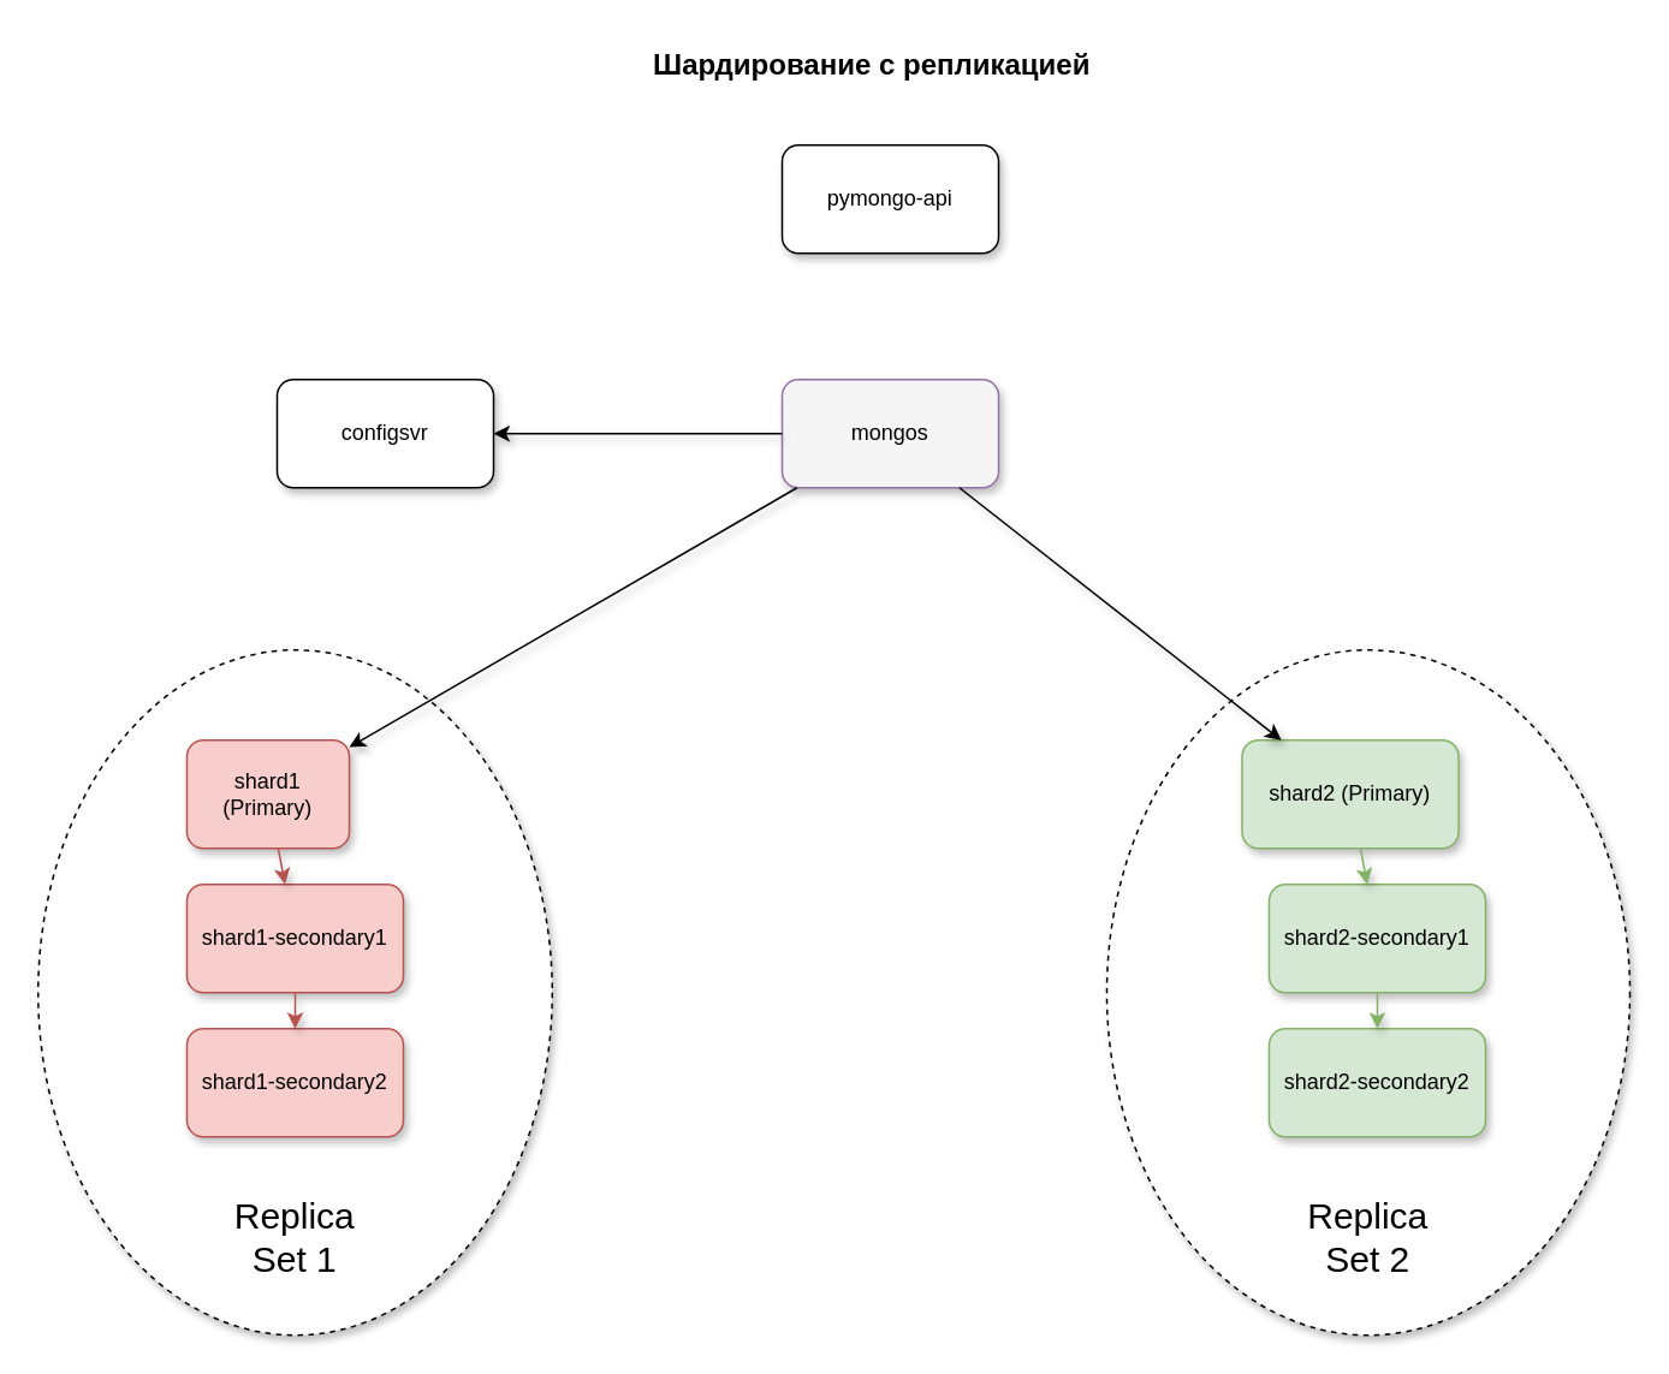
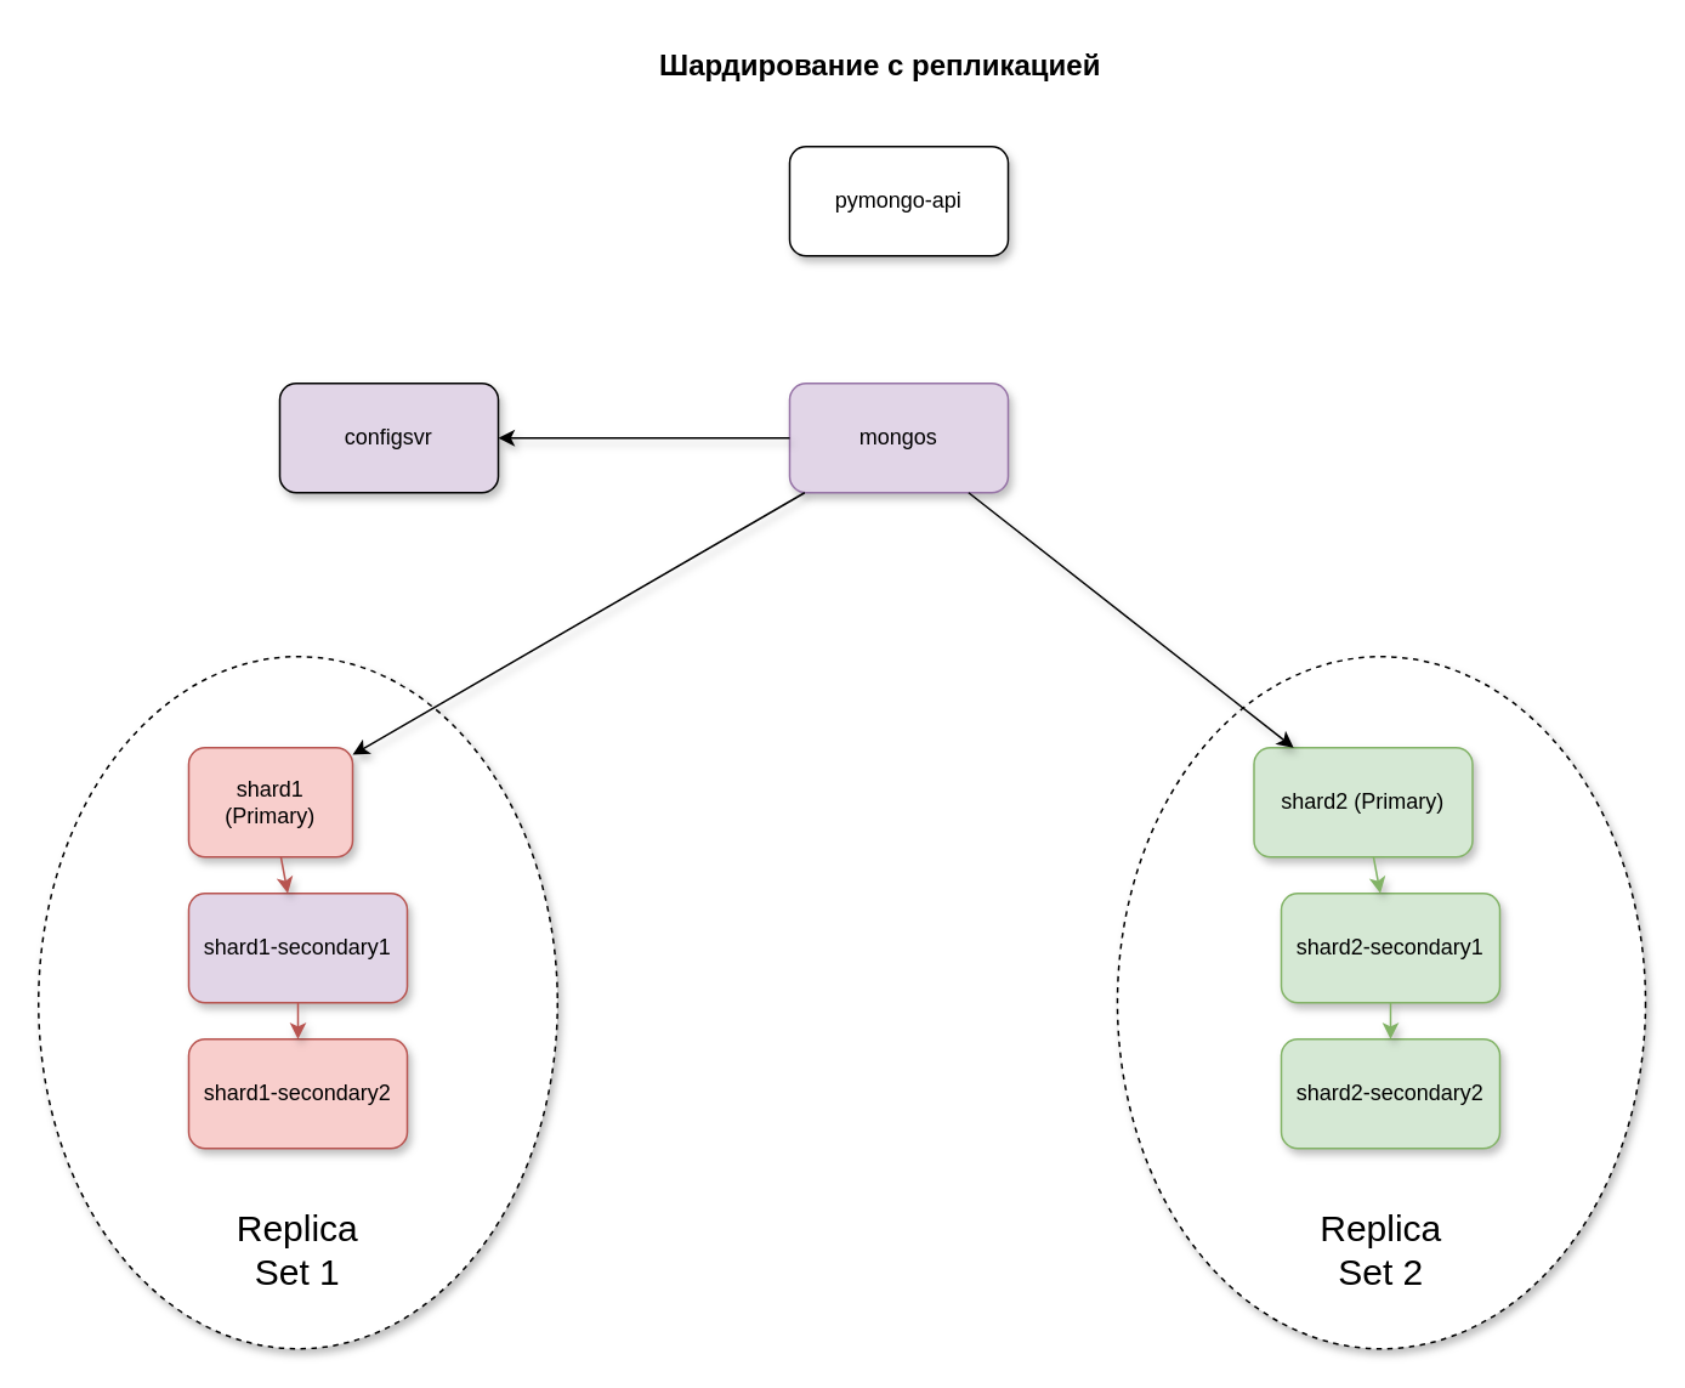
  <mxCell id="0" />
  <mxCell id="1" parent="0" />
  <mxCell id="2" value="" style="ellipse;whiteSpace=wrap;html=1;dashed=1;shadow=1;" parent="1" vertex="1"><mxGeometry x="613" y="360" width="290" height="380" as="geometry" /></mxCell>
  <mxCell id="3" value="" style="ellipse;whiteSpace=wrap;html=1;dashed=1;shadow=1;" parent="1" vertex="1"><mxGeometry x="20.5" y="360" width="285" height="380" as="geometry" /></mxCell>
  <mxCell id="4" value="pymongo-api" style="rounded=1;whiteSpace=wrap;html=1;shadow=1;" parent="1" vertex="1"><mxGeometry x="433" y="80" width="120" height="60" as="geometry" /></mxCell>
- <mxCell id="5" value="configsvr" style="rounded=1;whiteSpace=wrap;html=1;shadow=1;" parent="1" vertex="1"><mxGeometry x="153" y="210" width="120" height="60" as="geometry" /></mxCell>
- <mxCell id="6" value="mongos" style="rounded=1;whiteSpace=wrap;html=1;fillColor=#f5f5f5;strokeColor=#9673a6;shadow=1;" parent="1" vertex="1"><mxGeometry x="433" y="210" width="120" height="60" as="geometry" /></mxCell>
+ <mxCell id="5" value="configsvr" style="rounded=1;whiteSpace=wrap;html=1;shadow=1;fillColor=#e1d5e7;" parent="1" vertex="1"><mxGeometry x="153" y="210" width="120" height="60" as="geometry" /></mxCell>
+ <mxCell id="6" value="mongos" style="rounded=1;whiteSpace=wrap;html=1;fillColor=#e1d5e7;strokeColor=#9673a6;shadow=1;" parent="1" vertex="1"><mxGeometry x="433" y="210" width="120" height="60" as="geometry" /></mxCell>
  <mxCell id="7" value="shard1 (Primary)" style="rounded=1;whiteSpace=wrap;html=1;fillColor=#f8cecc;strokeColor=#b85450;shadow=1;" parent="1" vertex="1"><mxGeometry x="103" y="410" width="90" height="60" as="geometry" /></mxCell>
- <mxCell id="8" value="shard1-secondary1" style="rounded=1;whiteSpace=wrap;html=1;fillColor=#f8cecc;strokeColor=#b85450;shadow=1;" parent="1" vertex="1"><mxGeometry x="103" y="490" width="120" height="60" as="geometry" /></mxCell>
+ <mxCell id="8" value="shard1-secondary1" style="rounded=1;whiteSpace=wrap;html=1;fillColor=#e1d5e7;strokeColor=#b85450;shadow=1;" parent="1" vertex="1"><mxGeometry x="103" y="490" width="120" height="60" as="geometry" /></mxCell>
  <mxCell id="9" value="shard1-secondary2" style="rounded=1;whiteSpace=wrap;html=1;fillColor=#f8cecc;strokeColor=#b85450;shadow=1;" parent="1" vertex="1"><mxGeometry x="103" y="570" width="120" height="60" as="geometry" /></mxCell>
  <mxCell id="10" value="shard2 (Primary)" style="rounded=1;whiteSpace=wrap;html=1;fillColor=#d5e8d4;strokeColor=#82b366;shadow=1;" parent="1" vertex="1"><mxGeometry x="688" y="410" width="120" height="60" as="geometry" /></mxCell>
  <mxCell id="11" value="shard2-secondary1" style="rounded=1;whiteSpace=wrap;html=1;fillColor=#d5e8d4;strokeColor=#82b366;shadow=1;" parent="1" vertex="1"><mxGeometry x="703" y="490" width="120" height="60" as="geometry" /></mxCell>
  <mxCell id="12" value="shard2-secondary2" style="rounded=1;whiteSpace=wrap;html=1;fillColor=#d5e8d4;strokeColor=#82b366;shadow=1;" parent="1" vertex="1"><mxGeometry x="703" y="570" width="120" height="60" as="geometry" /></mxCell>
  <mxCell id="13" value="" style="endArrow=classic;html=1;rounded=0;shadow=1;" parent="1" source="6" target="5" edge="1"><mxGeometry width="50" height="50" relative="1" as="geometry"><mxPoint x="393" y="240" as="sourcePoint" /><mxPoint x="273" y="240" as="targetPoint" /></mxGeometry></mxCell>
  <mxCell id="14" value="" style="endArrow=classic;html=1;rounded=0;shadow=1;" parent="1" source="6" target="7" edge="1"><mxGeometry width="50" height="50" relative="1" as="geometry"><mxPoint x="393" y="240" as="sourcePoint" /><mxPoint x="163" y="440" as="targetPoint" /></mxGeometry></mxCell>
  <mxCell id="15" value="" style="endArrow=classic;html=1;rounded=0;shadow=1;" parent="1" source="6" target="10" edge="1"><mxGeometry width="50" height="50" relative="1" as="geometry"><mxPoint x="553" y="240" as="sourcePoint" /><mxPoint x="763" y="440" as="targetPoint" /></mxGeometry></mxCell>
  <mxCell id="16" value="" style="endArrow=classic;html=1;rounded=0;strokeColor=#b85450;shadow=1;" parent="1" source="7" target="8" edge="1"><mxGeometry width="50" height="50" relative="1" as="geometry"><mxPoint x="163" y="470" as="sourcePoint" /><mxPoint x="163" y="490" as="targetPoint" /></mxGeometry></mxCell>
  <mxCell id="17" value="" style="endArrow=classic;html=1;rounded=0;strokeColor=#b85450;shadow=1;" parent="1" source="8" target="9" edge="1"><mxGeometry width="50" height="50" relative="1" as="geometry"><mxPoint x="163" y="550" as="sourcePoint" /><mxPoint x="163" y="570" as="targetPoint" /></mxGeometry></mxCell>
  <mxCell id="18" value="" style="endArrow=classic;html=1;rounded=0;strokeColor=#82b366;shadow=1;" parent="1" source="10" target="11" edge="1"><mxGeometry width="50" height="50" relative="1" as="geometry"><mxPoint x="763" y="470" as="sourcePoint" /><mxPoint x="763" y="490" as="targetPoint" /></mxGeometry></mxCell>
  <mxCell id="19" value="" style="endArrow=classic;html=1;rounded=0;strokeColor=#82b366;shadow=1;" parent="1" source="11" target="12" edge="1"><mxGeometry width="50" height="50" relative="1" as="geometry"><mxPoint x="763" y="550" as="sourcePoint" /><mxPoint x="763" y="570" as="targetPoint" /></mxGeometry></mxCell>
  <mxCell id="20" value="Шардирование с репликацией" style="text;html=1;strokeColor=none;fillColor=none;align=center;verticalAlign=middle;whiteSpace=wrap;rounded=0;fontSize=16;fontStyle=1;shadow=1;" parent="1" vertex="1"><mxGeometry x="343" y="20" width="280" height="30" as="geometry" /></mxCell>
  <mxCell id="21" value="Replica Set 1" style="text;html=1;align=center;verticalAlign=middle;whiteSpace=wrap;rounded=0;fontSize=20;shadow=1;" parent="1" vertex="1"><mxGeometry x="113" y="670" width="100" height="30" as="geometry" /></mxCell>
  <mxCell id="22" value="Replica Set 2" style="text;html=1;align=center;verticalAlign=middle;whiteSpace=wrap;rounded=0;fontSize=20;shadow=1;" parent="1" vertex="1"><mxGeometry x="708" y="670" width="100" height="30" as="geometry" /></mxCell>
